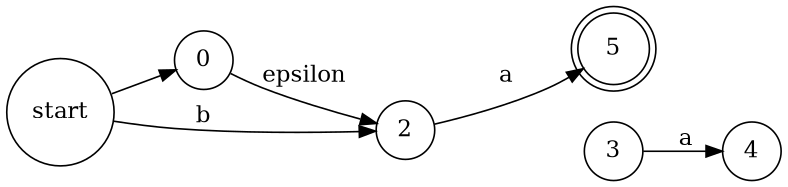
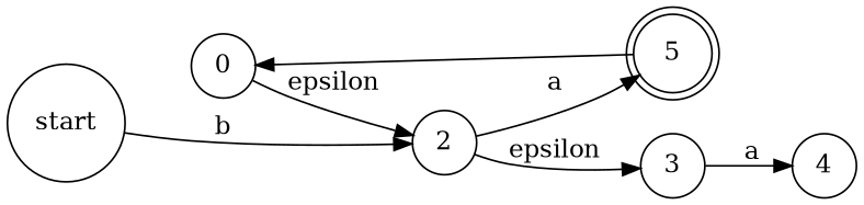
  digraph {
    rankdir=LR
    node [shape=circle]
    n1 [label=0]
    n2 [label=2]
    n3 [label=3]
    n4 [label=5 shape=doublecircle]
    n5 [label=4]
    start
    n1 -> n2 [label="\epsilon"]
+   n2 -> n3 [label="\epsilon"]
    n2 -> n4 [label=a]
    n3 -> n5 [label=a]
-   start -> n1
+   n4 -> n1
    start -> n2 [label=b]
  }
